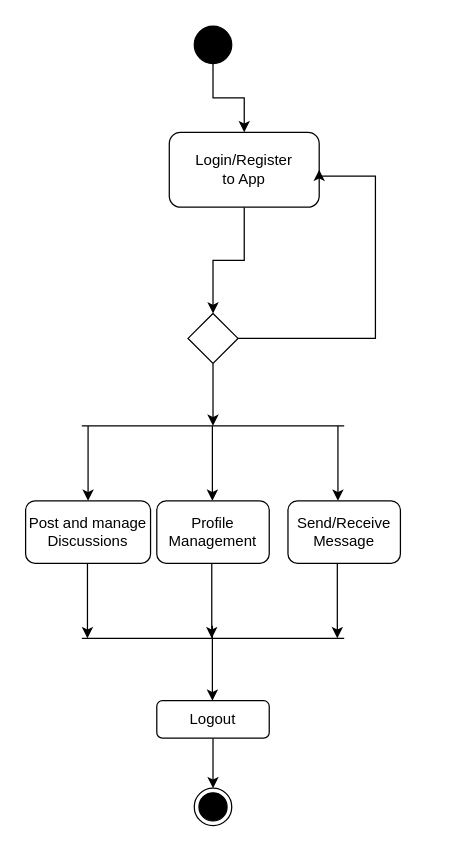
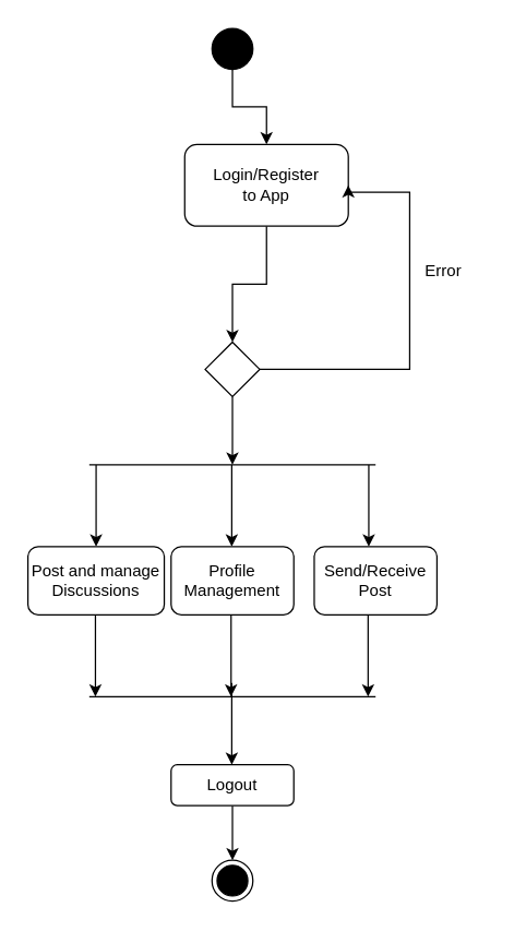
  <mxCell id="0" />
  <mxCell id="1" parent="0" />
  <mxCell id="2" style="edgeStyle=orthogonalEdgeStyle;rounded=0;orthogonalLoop=1;jettySize=auto;html=1;entryX=0.5;entryY=0;entryDx=0;entryDy=0;" edge="1" parent="1" source="3" target="5"><mxGeometry relative="1" as="geometry" /></mxCell>
  <mxCell id="3" value="" style="ellipse;whiteSpace=wrap;html=1;aspect=fixed;fillColor=#000000;strokeColor=#000000;" vertex="1" parent="1"><mxGeometry x="155" y="20" width="30" height="30" as="geometry" /></mxCell>
  <mxCell id="4" style="edgeStyle=orthogonalEdgeStyle;rounded=0;orthogonalLoop=1;jettySize=auto;html=1;entryX=0.5;entryY=0;entryDx=0;entryDy=0;" edge="1" parent="1" source="5" target="8"><mxGeometry relative="1" as="geometry"><mxPoint x="170" y="250" as="targetPoint" /></mxGeometry></mxCell>
  <mxCell id="5" value="Login/Register&lt;br&gt;to App" style="rounded=1;whiteSpace=wrap;html=1;" vertex="1" parent="1"><mxGeometry x="135" y="105" width="120" height="60" as="geometry" /></mxCell>
  <mxCell id="6" style="edgeStyle=orthogonalEdgeStyle;rounded=0;orthogonalLoop=1;jettySize=auto;html=1;entryX=1;entryY=0.5;entryDx=0;entryDy=0;exitX=1;exitY=0.5;exitDx=0;exitDy=0;" edge="1" parent="1" source="8" target="5"><mxGeometry relative="1" as="geometry"><Array as="points"><mxPoint x="300" y="270" /><mxPoint x="300" y="140" /></Array></mxGeometry></mxCell>
  <mxCell id="7" style="edgeStyle=orthogonalEdgeStyle;rounded=0;orthogonalLoop=1;jettySize=auto;html=1;" edge="1" parent="1" source="8"><mxGeometry relative="1" as="geometry"><mxPoint x="170" y="340" as="targetPoint" /></mxGeometry></mxCell>
  <mxCell id="8" value="" style="rhombus;whiteSpace=wrap;html=1;" vertex="1" parent="1"><mxGeometry x="150" y="250" width="40" height="40" as="geometry" /></mxCell>
+ <mxCell id="9" value="Error" style="text;html=1;strokeColor=none;fillColor=none;align=center;verticalAlign=middle;whiteSpace=wrap;rounded=0;" vertex="1" parent="1"><mxGeometry x="295" y="183" width="60" height="30" as="geometry" /></mxCell>
  <mxCell id="10" value="" style="endArrow=none;html=1;rounded=0;" edge="1" parent="1"><mxGeometry width="50" height="50" relative="1" as="geometry"><mxPoint x="65" y="340" as="sourcePoint" /><mxPoint x="275" y="340" as="targetPoint" /></mxGeometry></mxCell>
  <mxCell id="11" value="" style="endArrow=classic;html=1;rounded=0;" edge="1" parent="1"><mxGeometry width="50" height="50" relative="1" as="geometry"><mxPoint x="70" y="340" as="sourcePoint" /><mxPoint x="70" y="400" as="targetPoint" /></mxGeometry></mxCell>
  <mxCell id="12" value="" style="endArrow=classic;html=1;rounded=0;" edge="1" parent="1"><mxGeometry width="50" height="50" relative="1" as="geometry"><mxPoint x="270" y="340" as="sourcePoint" /><mxPoint x="270" y="400" as="targetPoint" /></mxGeometry></mxCell>
  <mxCell id="13" value="" style="endArrow=classic;html=1;rounded=0;" edge="1" parent="1"><mxGeometry width="50" height="50" relative="1" as="geometry"><mxPoint x="169.5" y="340" as="sourcePoint" /><mxPoint x="169.5" y="400" as="targetPoint" /></mxGeometry></mxCell>
  <mxCell id="14" value="Post and manage Discussions" style="rounded=1;whiteSpace=wrap;html=1;" vertex="1" parent="1"><mxGeometry x="20" y="400" width="100" height="50" as="geometry" /></mxCell>
  <mxCell id="15" value="Profile Management" style="rounded=1;whiteSpace=wrap;html=1;" vertex="1" parent="1"><mxGeometry x="125" y="400" width="90" height="50" as="geometry" /></mxCell>
- <mxCell id="16" value="Send/Receive Message" style="rounded=1;whiteSpace=wrap;html=1;" vertex="1" parent="1"><mxGeometry x="230" y="400" width="90" height="50" as="geometry" /></mxCell>
+ <mxCell id="16" value="Send/Receive Post" style="rounded=1;whiteSpace=wrap;html=1;" vertex="1" parent="1"><mxGeometry x="230" y="400" width="90" height="50" as="geometry" /></mxCell>
  <mxCell id="17" value="" style="endArrow=classic;html=1;rounded=0;" edge="1" parent="1"><mxGeometry width="50" height="50" relative="1" as="geometry"><mxPoint x="69.5" y="450" as="sourcePoint" /><mxPoint x="69.5" y="510" as="targetPoint" /></mxGeometry></mxCell>
  <mxCell id="18" value="" style="endArrow=classic;html=1;rounded=0;" edge="1" parent="1"><mxGeometry width="50" height="50" relative="1" as="geometry"><mxPoint x="269.5" y="450" as="sourcePoint" /><mxPoint x="269.5" y="510" as="targetPoint" /></mxGeometry></mxCell>
  <mxCell id="19" value="" style="endArrow=classic;html=1;rounded=0;" edge="1" parent="1"><mxGeometry width="50" height="50" relative="1" as="geometry"><mxPoint x="169" y="450" as="sourcePoint" /><mxPoint x="169" y="510" as="targetPoint" /></mxGeometry></mxCell>
  <mxCell id="20" value="" style="endArrow=none;html=1;rounded=0;" edge="1" parent="1"><mxGeometry width="50" height="50" relative="1" as="geometry"><mxPoint x="65" y="510" as="sourcePoint" /><mxPoint x="275" y="510" as="targetPoint" /></mxGeometry></mxCell>
  <mxCell id="21" value="" style="endArrow=classic;html=1;rounded=0;" edge="1" parent="1"><mxGeometry width="50" height="50" relative="1" as="geometry"><mxPoint x="169.5" y="500" as="sourcePoint" /><mxPoint x="169.5" y="560" as="targetPoint" /></mxGeometry></mxCell>
  <mxCell id="22" style="edgeStyle=orthogonalEdgeStyle;rounded=0;orthogonalLoop=1;jettySize=auto;html=1;entryX=0.5;entryY=0;entryDx=0;entryDy=0;" edge="1" parent="1" source="23" target="24"><mxGeometry relative="1" as="geometry" /></mxCell>
  <mxCell id="23" value="Logout" style="rounded=1;whiteSpace=wrap;html=1;" vertex="1" parent="1"><mxGeometry x="125" y="560" width="90" height="30" as="geometry" /></mxCell>
  <mxCell id="24" value="" style="ellipse;whiteSpace=wrap;html=1;aspect=fixed;" vertex="1" parent="1"><mxGeometry x="155" y="630" width="30" height="30" as="geometry" /></mxCell>
  <mxCell id="25" value="" style="ellipse;whiteSpace=wrap;html=1;aspect=fixed;fillColor=#000000;" vertex="1" parent="1"><mxGeometry x="158.75" y="633.75" width="22.5" height="22.5" as="geometry" /></mxCell>
